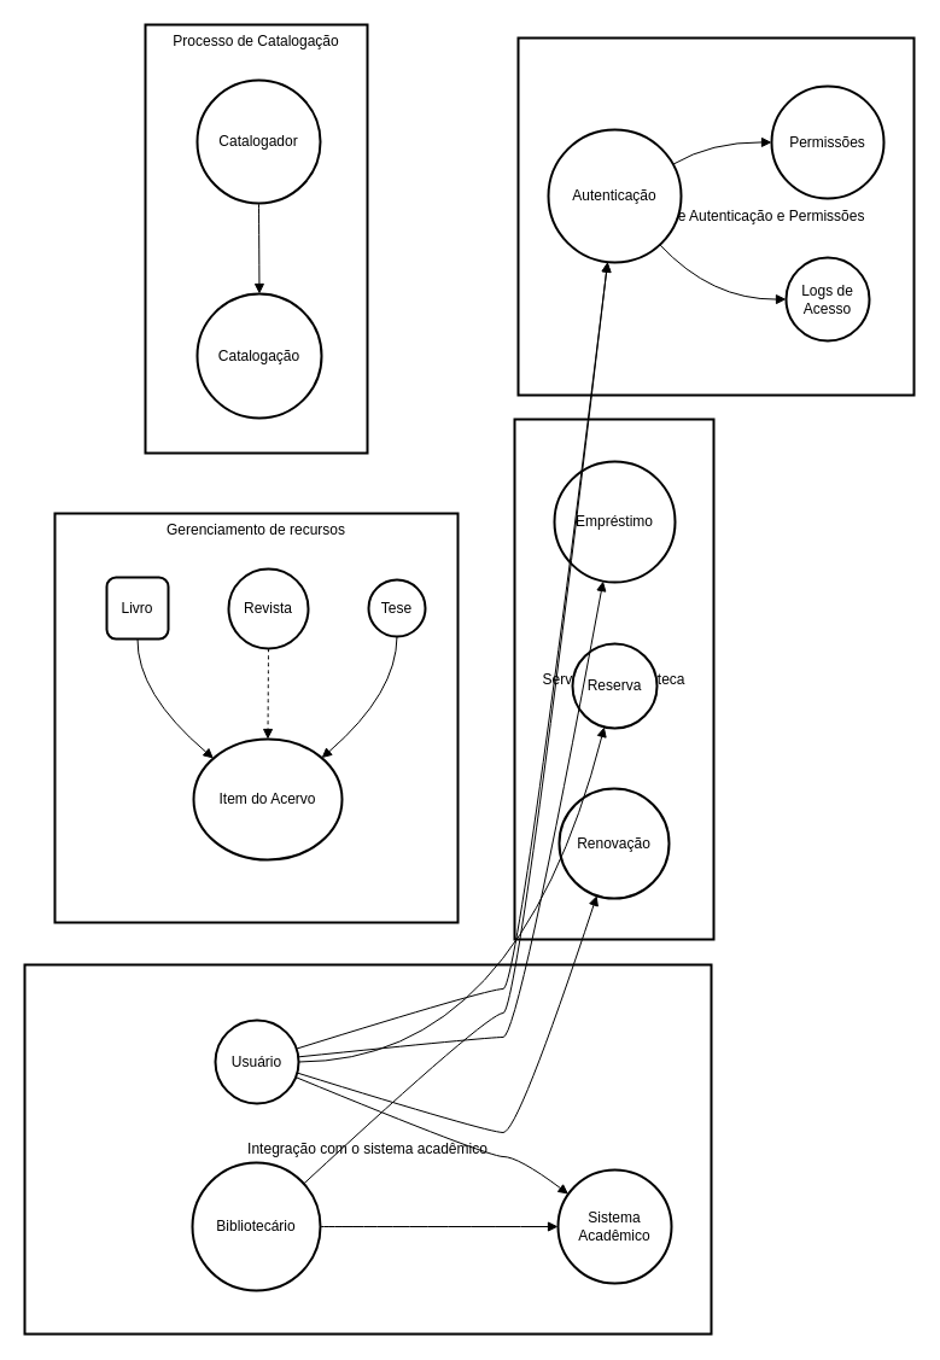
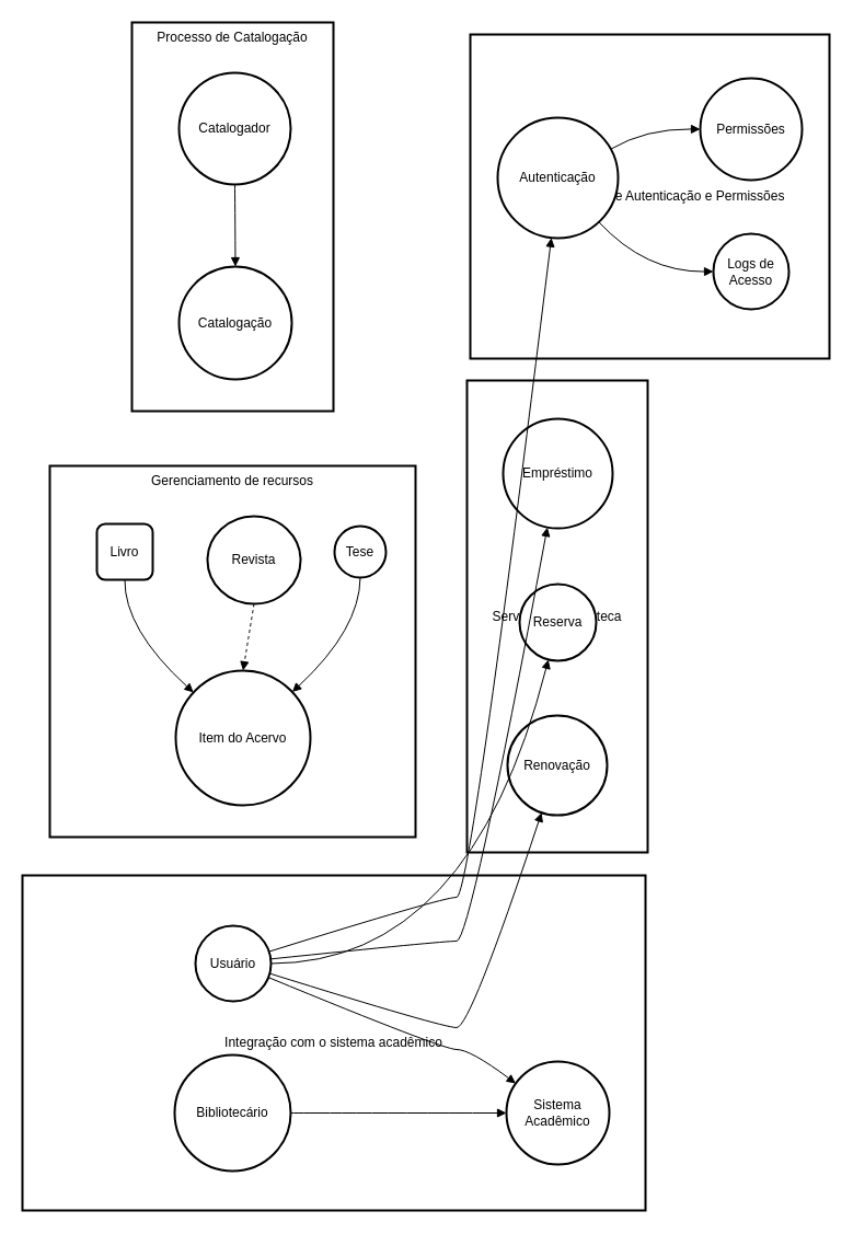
  <mxCell id="0" />
  <mxCell id="1" parent="0" />
  <mxCell id="2" value="Gerenciamento de Autenticação e Permissões" style="whiteSpace=wrap;strokeWidth=2;" vertex="1" parent="1"><mxGeometry x="429" y="31" width="328" height="296" as="geometry" /></mxCell>
  <mxCell id="3" value="Processo de Catalogação" style="whiteSpace=wrap;strokeWidth=2;verticalAlign=top;" vertex="1" parent="1"><mxGeometry x="120" y="20" width="184" height="355" as="geometry" /></mxCell>
  <mxCell id="4" value="Catalogador" style="ellipse;aspect=fixed;strokeWidth=2;whiteSpace=wrap;" vertex="1" parent="3"><mxGeometry x="43" y="46" width="102" height="102" as="geometry" /></mxCell>
  <mxCell id="5" value="Catalogação" style="ellipse;aspect=fixed;strokeWidth=2;whiteSpace=wrap;" vertex="1" parent="3"><mxGeometry x="43" y="223" width="103" height="103" as="geometry" /></mxCell>
  <mxCell id="6" value="" style="curved=1;startArrow=none;endArrow=block;exitX=0.5;exitY=1;entryX=0.5;entryY=0;" edge="1" parent="3" source="4" target="5"><mxGeometry relative="1" as="geometry"><Array as="points" /></mxGeometry></mxCell>
  <mxCell id="7" value="Serviços de Biblioteca" style="whiteSpace=wrap;strokeWidth=2;" vertex="1" parent="1"><mxGeometry x="426" y="347" width="165" height="431" as="geometry" /></mxCell>
  <mxCell id="8" value="Gerenciamento de recursos" style="whiteSpace=wrap;strokeWidth=2;verticalAlign=top;" vertex="1" parent="1"><mxGeometry x="45" y="425" width="334" height="339" as="geometry" /></mxCell>
  <mxCell id="9" value="Livro" style="aspect=fixed;strokeWidth=2;whiteSpace=wrap;rounded=1;" vertex="1" parent="8"><mxGeometry x="43" y="53" width="51" height="51" as="geometry" /></mxCell>
- <mxCell id="10" value="Item do Acervo" style="ellipse;aspect=fixed;strokeWidth=2;whiteSpace=wrap;" vertex="1" parent="8"><mxGeometry x="115" y="187" width="123" height="100" as="geometry" /></mxCell>
- <mxCell id="11" value="Revista" style="ellipse;aspect=fixed;strokeWidth=2;whiteSpace=wrap;" vertex="1" parent="8"><mxGeometry x="144" y="46" width="66" height="66" as="geometry" /></mxCell>
+ <mxCell id="10" value="Item do Acervo" style="ellipse;aspect=fixed;strokeWidth=2;whiteSpace=wrap;" vertex="1" parent="8"><mxGeometry x="115" y="187" width="123" height="123" as="geometry" /></mxCell>
+ <mxCell id="11" value="Revista" style="ellipse;aspect=fixed;strokeWidth=2;whiteSpace=wrap;" vertex="1" parent="8"><mxGeometry x="144" y="46" width="85" height="80" as="geometry" /></mxCell>
  <mxCell id="12" value="Tese" style="ellipse;aspect=fixed;strokeWidth=2;whiteSpace=wrap;" vertex="1" parent="8"><mxGeometry x="260" y="55" width="47" height="47" as="geometry" /></mxCell>
  <mxCell id="13" value="" style="curved=1;startArrow=none;endArrow=block;exitX=0.5;exitY=1;entryX=0;entryY=0.04;" edge="1" parent="8" source="9" target="10"><mxGeometry relative="1" as="geometry"><Array as="points"><mxPoint x="68" y="149" /></Array></mxGeometry></mxCell>
  <mxCell id="14" value="" style="curved=1;startArrow=none;endArrow=block;exitX=0.49;exitY=0.99;entryX=0.5;entryY=0;dashed=1;" edge="1" parent="8" source="11" target="10"><mxGeometry relative="1" as="geometry"><Array as="points" /></mxGeometry></mxCell>
  <mxCell id="15" value="" style="curved=1;startArrow=none;endArrow=block;exitX=0.49;exitY=1;entryX=1;entryY=0.03;" edge="1" parent="8" source="12" target="10"><mxGeometry relative="1" as="geometry"><Array as="points"><mxPoint x="283" y="149" /></Array></mxGeometry></mxCell>
  <mxCell id="16" value="Integração com o sistema acadêmico" style="whiteSpace=wrap;strokeWidth=2;" vertex="1" parent="1"><mxGeometry x="20" y="799" width="569" height="306" as="geometry" /></mxCell>
  <mxCell id="17" value="Usuário" style="ellipse;aspect=fixed;strokeWidth=2;whiteSpace=wrap;" vertex="1" parent="1"><mxGeometry x="178" y="845" width="69" height="69" as="geometry" /></mxCell>
  <mxCell id="18" value="Bibliotecário" style="ellipse;aspect=fixed;strokeWidth=2;whiteSpace=wrap;" vertex="1" parent="1"><mxGeometry x="159" y="963" width="106" height="106" as="geometry" /></mxCell>
  <mxCell id="19" value="Sistema&#10; Acadêmico" style="ellipse;aspect=fixed;strokeWidth=2;whiteSpace=wrap;" vertex="1" parent="1"><mxGeometry x="462" y="969" width="94" height="94" as="geometry" /></mxCell>
  <mxCell id="20" value="Empréstimo" style="ellipse;aspect=fixed;strokeWidth=2;whiteSpace=wrap;" vertex="1" parent="1"><mxGeometry x="459" y="382" width="100" height="100" as="geometry" /></mxCell>
  <mxCell id="21" value="Reserva" style="ellipse;aspect=fixed;strokeWidth=2;whiteSpace=wrap;" vertex="1" parent="1"><mxGeometry x="474" y="533" width="70" height="70" as="geometry" /></mxCell>
  <mxCell id="22" value="Renovação" style="ellipse;aspect=fixed;strokeWidth=2;whiteSpace=wrap;" vertex="1" parent="1"><mxGeometry x="463" y="653" width="91" height="91" as="geometry" /></mxCell>
  <mxCell id="23" value="Autenticação" style="ellipse;aspect=fixed;strokeWidth=2;whiteSpace=wrap;" vertex="1" parent="1"><mxGeometry x="454" y="107" width="110" height="110" as="geometry" /></mxCell>
  <mxCell id="24" value="Permissões" style="ellipse;aspect=fixed;strokeWidth=2;whiteSpace=wrap;" vertex="1" parent="1"><mxGeometry x="639" y="71" width="93" height="93" as="geometry" /></mxCell>
  <mxCell id="25" value="Logs de&#10; Acesso" style="ellipse;aspect=fixed;strokeWidth=2;whiteSpace=wrap;" vertex="1" parent="1"><mxGeometry x="651" y="213" width="69" height="69" as="geometry" /></mxCell>
  <mxCell id="26" value="" style="curved=1;startArrow=none;endArrow=block;exitX=0.99;exitY=0.69;entryX=0;entryY=0.14;" edge="1" parent="1" source="17" target="19"><mxGeometry relative="1" as="geometry"><Array as="points"><mxPoint x="404" y="958" /><mxPoint x="429" y="958" /></Array></mxGeometry></mxCell>
  <mxCell id="27" value="" style="curved=1;startArrow=none;endArrow=block;exitX=1;exitY=0.5;entryX=0;entryY=0.5;" edge="1" parent="1" source="18" target="19"><mxGeometry relative="1" as="geometry"><Array as="points" /></mxGeometry></mxCell>
  <mxCell id="28" value="" style="curved=1;startArrow=none;endArrow=block;exitX=0.99;exitY=0.44;entryX=0.4;entryY=1.01;" edge="1" parent="1" source="17" target="20"><mxGeometry relative="1" as="geometry"><Array as="points"><mxPoint x="404" y="859" /><mxPoint x="429" y="859" /></Array></mxGeometry></mxCell>
  <mxCell id="29" value="" style="curved=1;startArrow=none;endArrow=block;exitX=0.99;exitY=0.49;entryX=0.37;entryY=1;" edge="1" parent="1" source="17" target="21"><mxGeometry relative="1" as="geometry"><Array as="points"><mxPoint x="429" y="879" /></Array></mxGeometry></mxCell>
  <mxCell id="30" value="" style="curved=1;startArrow=none;endArrow=block;exitX=0.99;exitY=0.64;entryX=0.33;entryY=1;" edge="1" parent="1" source="17" target="22"><mxGeometry relative="1" as="geometry"><Array as="points"><mxPoint x="404" y="938" /><mxPoint x="429" y="938" /></Array></mxGeometry></mxCell>
  <mxCell id="31" value="" style="curved=1;startArrow=none;endArrow=block;exitX=0.99;exitY=0.33;entryX=0.44;entryY=1;" edge="1" parent="1" source="17" target="23"><mxGeometry relative="1" as="geometry"><Array as="points"><mxPoint x="404" y="819" /><mxPoint x="429" y="819" /></Array></mxGeometry></mxCell>
- <mxCell id="32" value="" style="curved=1;startArrow=none;endArrow=block;exitX=1;exitY=0.04;entryX=0.44;entryY=1;" edge="1" parent="1" source="18" target="23"><mxGeometry relative="1" as="geometry"><Array as="points"><mxPoint x="404" y="839" /><mxPoint x="429" y="839" /></Array></mxGeometry></mxCell>
  <mxCell id="33" value="" style="curved=1;startArrow=none;endArrow=block;exitX=1;exitY=0.22;entryX=0;entryY=0.49;" edge="1" parent="1" source="23" target="24"><mxGeometry relative="1" as="geometry"><Array as="points"><mxPoint x="589" y="117" /></Array></mxGeometry></mxCell>
  <mxCell id="34" value="" style="curved=1;startArrow=none;endArrow=block;exitX=0.97;exitY=1;entryX=0;entryY=0.5;" edge="1" parent="1" source="23" target="25"><mxGeometry relative="1" as="geometry"><Array as="points"><mxPoint x="589" y="248" /></Array></mxGeometry></mxCell>
